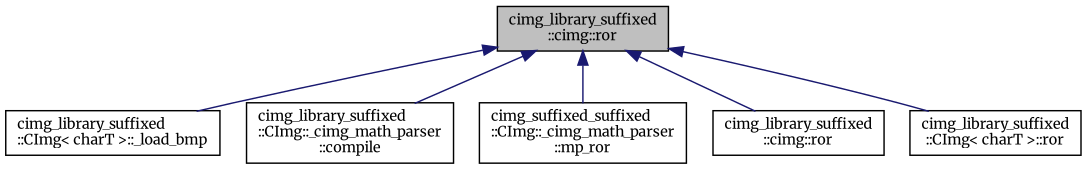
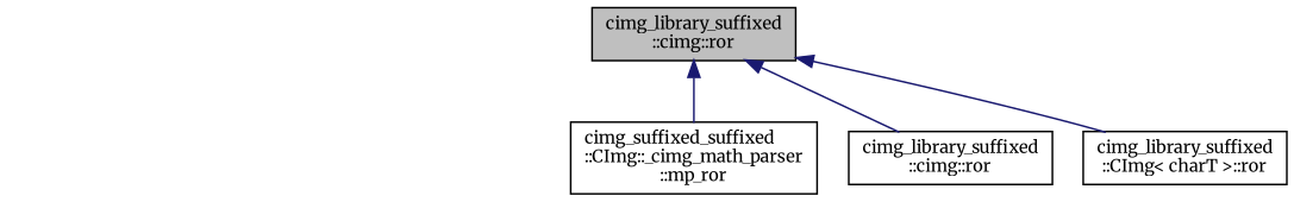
  digraph {
    fontname=Merriweather
    rankdir=TB
    node [color=black fillcolor=white fontname=Merriweather fontsize=10 shape=record style=filled]
    edge [color=midnightblue dir=back fontname=Merriweather fontsize=10 labelfontname=Helvetica labelfontsize=10 style=solid]
    n1 [fillcolor=grey75 fontcolor=black height=0.2 label="cimg_library_suffixed\l::cimg::ror" width=0.4]
-   n2 [height=0.2 label="cimg_library_suffixed\l::CImg\< charT \>::_load_bmp" width=0.4]
-   n3 [height=0.2 label="cimg_library_suffixed\l::CImg::_cimg_math_parser\l::compile" width=0.4]
    n4 [height=0.2 label="cimg_suffixed_suffixed\l::CImg::_cimg_math_parser\l::mp_ror" width=0.4]
    n5 [height=0.2 label="cimg_library_suffixed\l::cimg::ror" width=0.4]
    n6 [height=0.2 label="cimg_library_suffixed\l::CImg\< charT \>::ror" width=0.4]
-   n1 -> n2
-   n1 -> n3
    n1 -> n4
    n1 -> n5
    n1 -> n6
  }
